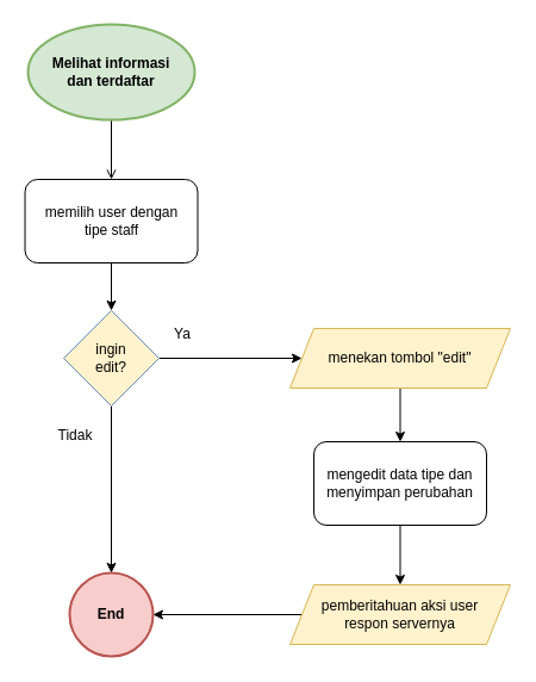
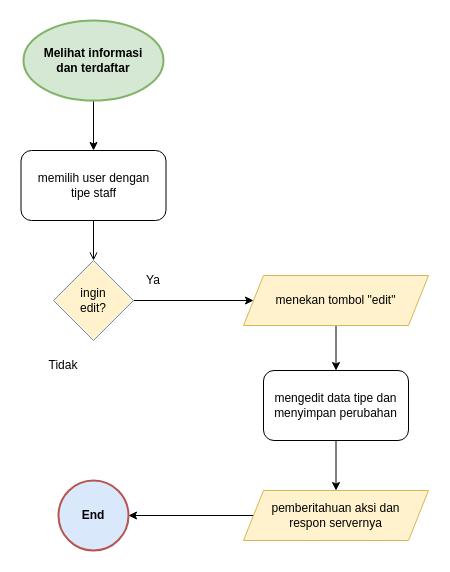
  <mxCell id="0" />
  <mxCell id="1" parent="0" />
- <mxCell id="2" value="End" style="ellipse;whiteSpace=wrap;html=1;aspect=fixed;fillColor=#f8cecc;strokeColor=#b85450;fontStyle=1;strokeWidth=2;" parent="1" vertex="1"><mxGeometry x="58" y="480" width="70" height="70" as="geometry" /></mxCell>
+ <mxCell id="2" value="End" style="ellipse;whiteSpace=wrap;html=1;aspect=fixed;fillColor=#dae8fc;strokeColor=#b85450;fontStyle=1;strokeWidth=2;" parent="1" vertex="1"><mxGeometry x="58" y="480" width="70" height="70" as="geometry" /></mxCell>
  <mxCell id="3" style="edgeStyle=orthogonalEdgeStyle;rounded=0;orthogonalLoop=1;jettySize=auto;html=1;" parent="1" source="4" target="2" edge="1"><mxGeometry relative="1" as="geometry" /></mxCell>
- <mxCell id="4" value="pemberitahuan aksi user&lt;br&gt;respon servernya" style="shape=parallelogram;perimeter=parallelogramPerimeter;whiteSpace=wrap;html=1;fixedSize=1;strokeWidth=1;fillColor=#fff2cc;strokeColor=#d6b656;" parent="1" vertex="1"><mxGeometry x="243" y="490" width="185" height="50" as="geometry" /></mxCell>
- <mxCell id="5" style="edgeStyle=orthogonalEdgeStyle;rounded=0;orthogonalLoop=1;jettySize=auto;html=1;endArrow=open;" edge="1" parent="1" source="6" target="13"><mxGeometry relative="1" as="geometry" /></mxCell>
+ <mxCell id="4" value="pemberitahuan aksi dan&lt;br&gt;respon servernya" style="shape=parallelogram;perimeter=parallelogramPerimeter;whiteSpace=wrap;html=1;fixedSize=1;strokeWidth=1;fillColor=#fff2cc;strokeColor=#d6b656;" parent="1" vertex="1"><mxGeometry x="243" y="490" width="185" height="50" as="geometry" /></mxCell>
+ <mxCell id="5" style="edgeStyle=orthogonalEdgeStyle;rounded=0;orthogonalLoop=1;jettySize=auto;html=1;" edge="1" parent="1" source="6" target="13"><mxGeometry relative="1" as="geometry" /></mxCell>
  <mxCell id="6" value="&lt;b&gt;Melihat informasi&lt;br&gt;dan terdaftar&lt;/b&gt;" style="ellipse;whiteSpace=wrap;html=1;fillColor=#d5e8d4;strokeColor=#82b366;strokeWidth=2;" parent="1" vertex="1"><mxGeometry x="23" y="20" width="140" height="80" as="geometry" /></mxCell>
- <mxCell id="7" style="edgeStyle=orthogonalEdgeStyle;rounded=0;orthogonalLoop=1;jettySize=auto;html=1;entryX=0.5;entryY=0;entryDx=0;entryDy=0;" parent="1" source="9" target="2" edge="1"><mxGeometry relative="1" as="geometry" /></mxCell>
  <mxCell id="8" style="edgeStyle=orthogonalEdgeStyle;rounded=0;orthogonalLoop=1;jettySize=auto;html=1;entryX=0;entryY=0.5;entryDx=0;entryDy=0;" edge="1" parent="1" source="9" target="15"><mxGeometry relative="1" as="geometry" /></mxCell>
  <mxCell id="9" value="ingin&lt;br&gt;edit?" style="rhombus;whiteSpace=wrap;html=1;fillColor=#fff2cc;strokeColor=#6c8ebf;strokeWidth=1;" parent="1" vertex="1"><mxGeometry x="53" y="260" width="80" height="80" as="geometry" /></mxCell>
  <mxCell id="10" value="Ya" style="text;html=1;strokeColor=none;fillColor=none;align=center;verticalAlign=middle;whiteSpace=wrap;rounded=0;" parent="1" vertex="1"><mxGeometry x="123" y="265" width="60" height="30" as="geometry" /></mxCell>
  <mxCell id="11" value="Tidak" style="text;html=1;strokeColor=none;fillColor=none;align=center;verticalAlign=middle;whiteSpace=wrap;rounded=0;" parent="1" vertex="1"><mxGeometry x="33" y="350" width="60" height="30" as="geometry" /></mxCell>
- <mxCell id="12" style="edgeStyle=orthogonalEdgeStyle;rounded=0;orthogonalLoop=1;jettySize=auto;html=1;entryX=0.5;entryY=0;entryDx=0;entryDy=0;" edge="1" parent="1" source="13" target="9"><mxGeometry relative="1" as="geometry" /></mxCell>
+ <mxCell id="12" style="edgeStyle=orthogonalEdgeStyle;rounded=0;orthogonalLoop=1;jettySize=auto;html=1;entryX=0.5;entryY=0;entryDx=0;entryDy=0;endArrow=open;" edge="1" parent="1" source="13" target="9"><mxGeometry relative="1" as="geometry" /></mxCell>
  <mxCell id="13" value="memilih user dengan&lt;br&gt;tipe staff" style="rounded=1;whiteSpace=wrap;html=1;fontSize=12;glass=0;strokeWidth=1;shadow=0;" vertex="1" parent="1"><mxGeometry x="20.5" y="150" width="145" height="70" as="geometry" /></mxCell>
  <mxCell id="14" style="edgeStyle=orthogonalEdgeStyle;rounded=0;orthogonalLoop=1;jettySize=auto;html=1;entryX=0.5;entryY=0;entryDx=0;entryDy=0;" edge="1" parent="1" source="15" target="17"><mxGeometry relative="1" as="geometry" /></mxCell>
  <mxCell id="15" value="menekan tombol &quot;edit&quot;" style="shape=parallelogram;perimeter=parallelogramPerimeter;whiteSpace=wrap;html=1;fixedSize=1;strokeWidth=1;fillColor=#fff2cc;strokeColor=#d6b656;" vertex="1" parent="1"><mxGeometry x="243" y="275" width="185" height="50" as="geometry" /></mxCell>
  <mxCell id="16" style="edgeStyle=orthogonalEdgeStyle;rounded=0;orthogonalLoop=1;jettySize=auto;html=1;" edge="1" parent="1" source="17" target="4"><mxGeometry relative="1" as="geometry" /></mxCell>
  <mxCell id="17" value="  mengedit data tipe dan menyimpan perubahan" style="rounded=1;whiteSpace=wrap;html=1;fontSize=12;glass=0;strokeWidth=1;shadow=0;" vertex="1" parent="1"><mxGeometry x="263" y="370" width="145" height="70" as="geometry" /></mxCell>
